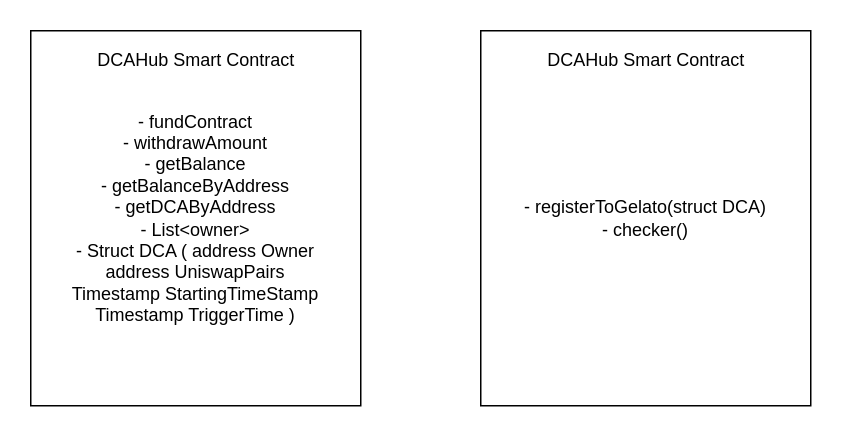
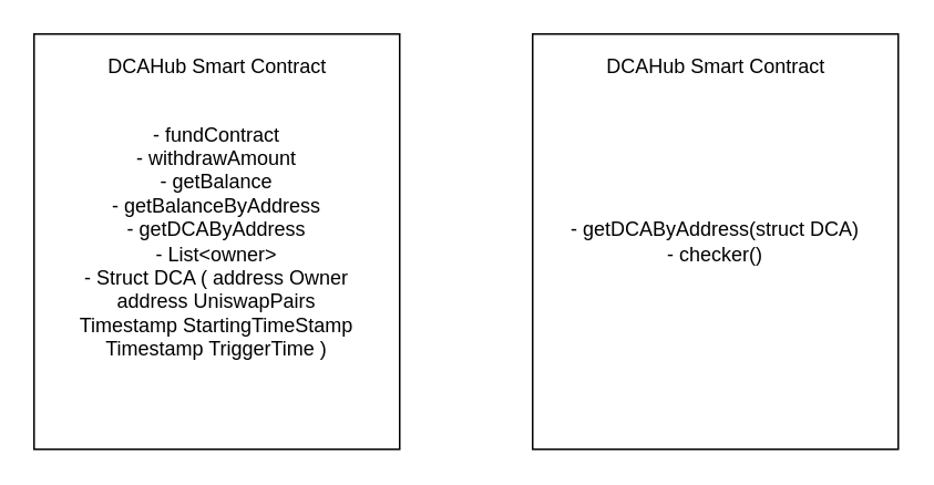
  <mxCell id="0" />
  <mxCell id="1" parent="0" />
  <mxCell id="2" style="edgeStyle=orthogonalEdgeStyle;rounded=0;orthogonalLoop=1;jettySize=auto;html=1;exitX=0.5;exitY=0;exitDx=0;exitDy=0;entryX=0.507;entryY=0.05;entryDx=0;entryDy=0;entryPerimeter=0;" edge="1" parent="1" source="3" target="4"><mxGeometry relative="1" as="geometry" /></mxCell>
  <mxCell id="3" value="" style="whiteSpace=wrap;html=1;" vertex="1" parent="1"><mxGeometry x="20" y="20" width="220" height="250" as="geometry" /></mxCell>
  <mxCell id="4" value="DCAHub Smart Contract" style="text;html=1;align=center;verticalAlign=middle;resizable=0;points=[];autosize=1;strokeColor=none;fillColor=none;" vertex="1" parent="1"><mxGeometry x="55" y="30" width="150" height="20" as="geometry" /></mxCell>
  <mxCell id="5" value="- fundContract&lt;br&gt;- withdrawAmount&lt;br&gt;- getBalance&lt;br&gt;- getBalanceByAddress&lt;br&gt;- getDCAByAddress&lt;br&gt;- List&amp;lt;owner&amp;gt;&lt;br&gt;- Struct DCA ( address Owner&lt;br&gt;address UniswapPairs&lt;br&gt;Timestamp StartingTimeStamp&lt;br&gt;Timestamp TriggerTime )" style="text;html=1;strokeColor=none;fillColor=none;align=center;verticalAlign=middle;whiteSpace=wrap;rounded=0;" vertex="1" parent="1"><mxGeometry x="20" y="20" width="220" height="250" as="geometry" /></mxCell>
  <mxCell id="6" value="" style="whiteSpace=wrap;html=1;" vertex="1" parent="1"><mxGeometry x="320" y="20" width="220" height="250" as="geometry" /></mxCell>
  <mxCell id="7" value="DCAHub Smart Contract" style="text;html=1;align=center;verticalAlign=middle;resizable=0;points=[];autosize=1;strokeColor=none;fillColor=none;" vertex="1" parent="1"><mxGeometry x="355" y="30" width="150" height="20" as="geometry" /></mxCell>
- <mxCell id="8" value="- registerToGelato(struct DCA)&lt;br&gt;- checker()" style="text;html=1;strokeColor=none;fillColor=none;align=center;verticalAlign=middle;whiteSpace=wrap;rounded=0;" vertex="1" parent="1"><mxGeometry x="320" y="20" width="220" height="250" as="geometry" /></mxCell>
+ <mxCell id="8" value="- getDCAByAddress(struct DCA)&lt;br&gt;- checker()" style="text;html=1;strokeColor=none;fillColor=none;align=center;verticalAlign=middle;whiteSpace=wrap;rounded=0;" vertex="1" parent="1"><mxGeometry x="320" y="20" width="220" height="250" as="geometry" /></mxCell>
